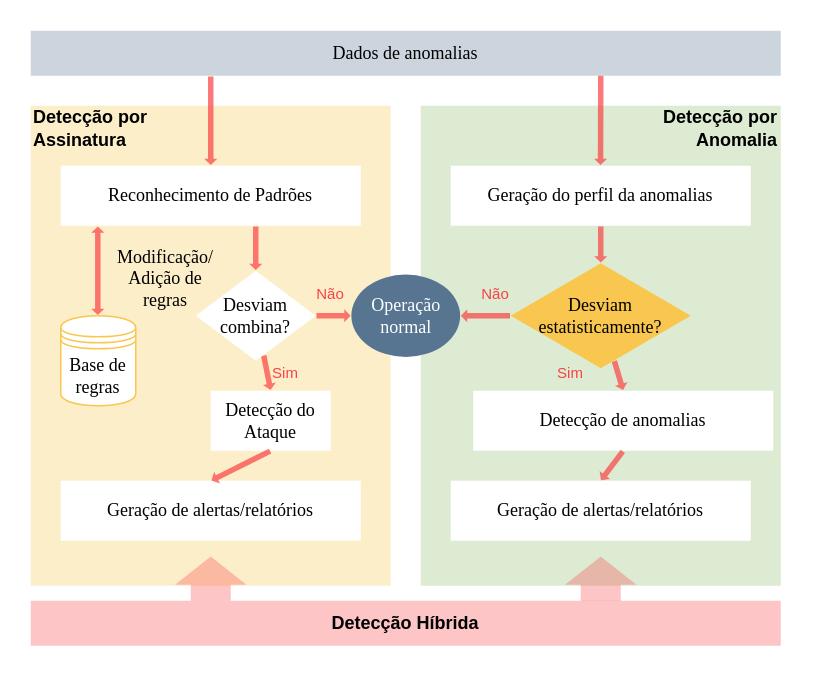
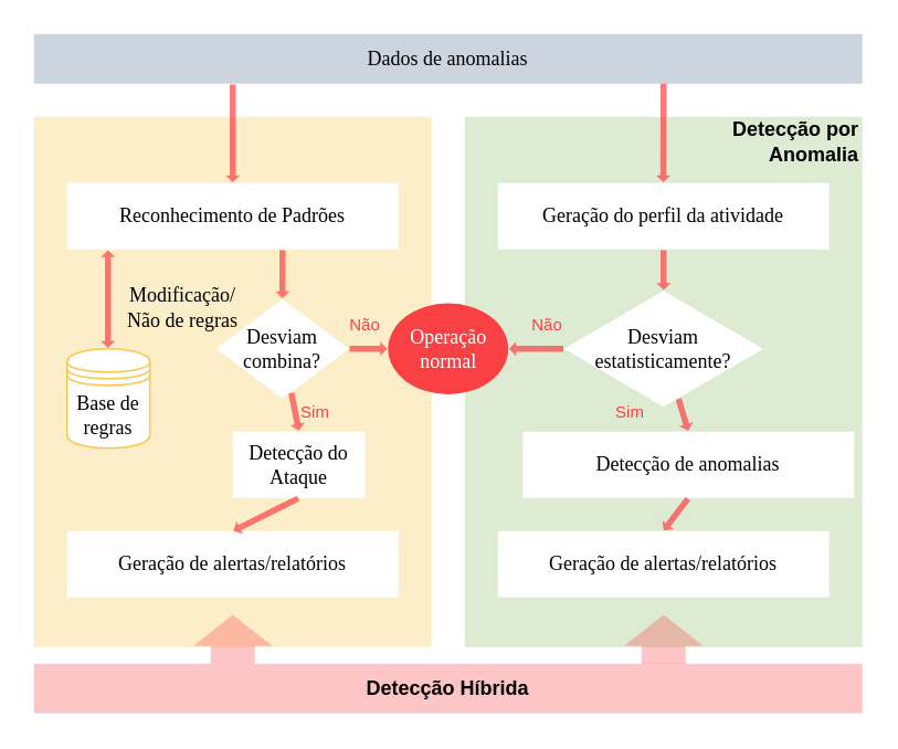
  <mxCell id="0" />
  <mxCell id="1" parent="0" />
  <mxCell id="2" value="&lt;span&gt;&lt;font face=&quot;Garamond&quot;&gt;Dados de anomalias&lt;/font&gt;&lt;/span&gt;" style="rounded=0;whiteSpace=wrap;html=1;strokeColor=none;fillColor=#577590;fillOpacity=30;fontStyle=0" parent="1" vertex="1"><mxGeometry x="20" y="20" width="500" height="30" as="geometry" /></mxCell>
  <mxCell id="3" value="" style="rounded=0;whiteSpace=wrap;html=1;strokeColor=none;fillColor=#F9C74F;fillOpacity=30;" parent="1" vertex="1"><mxGeometry x="20" y="70" width="240" height="320" as="geometry" /></mxCell>
  <mxCell id="4" value="" style="rounded=0;whiteSpace=wrap;html=1;fillColor=#90be6d;strokeColor=none;fillOpacity=30;labelPosition=right;verticalLabelPosition=top;align=left;verticalAlign=bottom;" parent="1" vertex="1"><mxGeometry x="280" y="70" width="240" height="320" as="geometry" /></mxCell>
  <mxCell id="5" value="&lt;b&gt;Detecção por Anomalia&lt;/b&gt;" style="text;html=1;strokeColor=none;fillColor=none;align=right;verticalAlign=middle;whiteSpace=wrap;rounded=0;" parent="1" vertex="1"><mxGeometry x="390" y="70" width="130" height="30" as="geometry" /></mxCell>
- <mxCell id="6" value="&lt;b&gt;Detecção por Assinatura&lt;/b&gt;" style="text;html=1;strokeColor=none;fillColor=none;align=left;verticalAlign=middle;whiteSpace=wrap;rounded=0;" parent="1" vertex="1"><mxGeometry x="20" y="70" width="140" height="30" as="geometry" /></mxCell>
  <mxCell id="7" value="&lt;font face=&quot;Garamond&quot;&gt;Reconhecimento de Padrões&lt;/font&gt;" style="rounded=0;whiteSpace=wrap;html=1;strokeColor=none;" parent="1" vertex="1"><mxGeometry x="40" y="110" width="200" height="40" as="geometry" /></mxCell>
  <mxCell id="8" value="&lt;font face=&quot;Garamond&quot;&gt;Base de regras&lt;/font&gt;" style="shape=datastore;whiteSpace=wrap;html=1;strokeColor=#F9C74F;" parent="1" vertex="1"><mxGeometry x="40" y="210" width="50" height="60" as="geometry" /></mxCell>
  <mxCell id="9" value="" style="shape=flexArrow;endArrow=classic;startArrow=none;html=1;rounded=0;entryX=0.5;entryY=0;entryDx=0;entryDy=0;endWidth=4.105;endSize=1.077;width=3.654;startSize=1.077;startWidth=4.105;strokeColor=none;fillColor=#F94144;fillOpacity=70;startFill=0;" parent="1" target="7" edge="1"><mxGeometry width="100" height="100" relative="1" as="geometry"><mxPoint x="140" y="50" as="sourcePoint" /><mxPoint x="-25" y="489" as="targetPoint" /></mxGeometry></mxCell>
  <mxCell id="10" value="" style="shape=flexArrow;endArrow=classic;startArrow=block;html=1;rounded=0;entryX=0.5;entryY=0;entryDx=0;entryDy=0;endWidth=4.105;endSize=1.077;width=3.654;startSize=1.077;startWidth=4.105;strokeColor=none;fillColor=#F94144;fillOpacity=70;startFill=0;" parent="1" edge="1"><mxGeometry width="100" height="100" relative="1" as="geometry"><mxPoint x="64.71" y="150" as="sourcePoint" /><mxPoint x="64.71" y="210" as="targetPoint" /></mxGeometry></mxCell>
- <mxCell id="11" value="&lt;font face=&quot;Garamond&quot;&gt;Modificação/&lt;br&gt;Adição de regras&lt;/font&gt;" style="text;html=1;strokeColor=none;fillColor=none;align=center;verticalAlign=middle;whiteSpace=wrap;rounded=0;" parent="1" vertex="1"><mxGeometry x="70" y="170" width="80" height="30" as="geometry" /></mxCell>
+ <mxCell id="11" value="&lt;font face=&quot;Garamond&quot;&gt;Modificação/&lt;br&gt;Não de regras&lt;/font&gt;" style="text;html=1;strokeColor=none;fillColor=none;align=center;verticalAlign=middle;whiteSpace=wrap;rounded=0;" parent="1" vertex="1"><mxGeometry x="70" y="170" width="80" height="30" as="geometry" /></mxCell>
  <mxCell id="12" value="" style="shape=flexArrow;endArrow=classic;startArrow=none;html=1;rounded=0;entryX=0.5;entryY=0;entryDx=0;entryDy=0;endWidth=4.105;endSize=1.077;width=3.654;startSize=1.077;startWidth=4.105;strokeColor=none;fillColor=#F94144;fillOpacity=70;startFill=0;" parent="1" source="27" target="13" edge="1"><mxGeometry width="100" height="100" relative="1" as="geometry"><mxPoint x="200" y="150" as="sourcePoint" /><mxPoint x="210" y="210" as="targetPoint" /></mxGeometry></mxCell>
  <mxCell id="13" value="&lt;font face=&quot;Garamond&quot;&gt;Detecção do Ataque&lt;/font&gt;" style="rounded=0;whiteSpace=wrap;html=1;strokeColor=none;" parent="1" vertex="1"><mxGeometry x="140" y="260" width="80" height="40" as="geometry" /></mxCell>
  <mxCell id="14" value="&lt;b style=&quot;border-color: var(--border-color); text-align: left;&quot;&gt;Detecção Híbrida&lt;/b&gt;" style="rounded=0;whiteSpace=wrap;html=1;strokeColor=none;fillColor=#F94144;fillOpacity=30;fontStyle=0" parent="1" vertex="1"><mxGeometry x="20" y="400" width="500" height="30" as="geometry" /></mxCell>
  <mxCell id="15" value="" style="shape=flexArrow;endArrow=classic;html=1;rounded=0;width=26.667;endSize=5.919;strokeColor=none;fillColor=#F94144;fillOpacity=30;exitX=0.24;exitY=0.019;exitDx=0;exitDy=0;exitPerimeter=0;" parent="1" source="14" edge="1"><mxGeometry width="50" height="50" relative="1" as="geometry"><mxPoint x="140" y="410" as="sourcePoint" /><mxPoint x="140" y="370" as="targetPoint" /></mxGeometry></mxCell>
  <mxCell id="16" value="" style="shape=flexArrow;endArrow=classic;html=1;rounded=0;width=26.667;endSize=5.919;strokeColor=none;fillColor=#F94144;fillOpacity=30;exitX=0.76;exitY=0.02;exitDx=0;exitDy=0;exitPerimeter=0;" parent="1" source="14" edge="1"><mxGeometry width="50" height="50" relative="1" as="geometry"><mxPoint x="399.96" y="410" as="sourcePoint" /><mxPoint x="400" y="370" as="targetPoint" /></mxGeometry></mxCell>
  <mxCell id="17" value="&lt;font face=&quot;Garamond&quot;&gt;Geração de alertas/relatórios&lt;/font&gt;" style="rounded=0;whiteSpace=wrap;html=1;strokeColor=none;" parent="1" vertex="1"><mxGeometry x="40" y="320" width="200" height="40" as="geometry" /></mxCell>
  <mxCell id="18" value="&lt;font face=&quot;Garamond&quot;&gt;Geração de alertas/relatórios&lt;/font&gt;" style="rounded=0;whiteSpace=wrap;html=1;strokeColor=none;" parent="1" vertex="1"><mxGeometry x="300" y="320" width="200" height="40" as="geometry" /></mxCell>
- <mxCell id="19" value="&lt;font face=&quot;Garamond&quot;&gt;Geração do perfil da anomalias&lt;/font&gt;" style="rounded=0;whiteSpace=wrap;html=1;strokeColor=none;" parent="1" vertex="1"><mxGeometry x="300" y="110" width="200" height="40" as="geometry" /></mxCell>
+ <mxCell id="19" value="&lt;font face=&quot;Garamond&quot;&gt;Geração do perfil da atividade&lt;/font&gt;" style="rounded=0;whiteSpace=wrap;html=1;strokeColor=none;" parent="1" vertex="1"><mxGeometry x="300" y="110" width="200" height="40" as="geometry" /></mxCell>
  <mxCell id="20" value="" style="shape=flexArrow;endArrow=classic;startArrow=none;html=1;rounded=0;entryX=0.5;entryY=0;entryDx=0;entryDy=0;endWidth=4.105;endSize=1.077;width=3.654;startSize=1.077;startWidth=4.105;strokeColor=none;fillColor=#F94144;fillOpacity=70;startFill=0;exitX=0.5;exitY=1;exitDx=0;exitDy=0;" parent="1" source="13" target="17" edge="1"><mxGeometry width="100" height="100" relative="1" as="geometry"><mxPoint x="-20" y="190" as="sourcePoint" /><mxPoint x="-20" y="260" as="targetPoint" /></mxGeometry></mxCell>
  <mxCell id="21" value="" style="shape=flexArrow;endArrow=classic;startArrow=none;html=1;rounded=0;endWidth=4.105;endSize=1.077;width=3.654;startSize=1.077;startWidth=4.105;strokeColor=none;fillColor=#F94144;fillOpacity=70;startFill=0;entryX=0.5;entryY=0;entryDx=0;entryDy=0;" parent="1" source="29" target="23" edge="1"><mxGeometry width="100" height="100" relative="1" as="geometry"><mxPoint x="400" y="150" as="sourcePoint" /><mxPoint x="400" y="190" as="targetPoint" /></mxGeometry></mxCell>
  <mxCell id="22" value="" style="shape=flexArrow;endArrow=classic;startArrow=none;html=1;rounded=0;entryX=0.5;entryY=0;entryDx=0;entryDy=0;endWidth=4.105;endSize=1.077;width=3.654;startSize=1.077;startWidth=4.105;strokeColor=none;fillColor=#F94144;fillOpacity=70;startFill=0;exitX=0.76;exitY=0.986;exitDx=0;exitDy=0;exitPerimeter=0;" parent="1" source="2" edge="1"><mxGeometry width="100" height="100" relative="1" as="geometry"><mxPoint x="400.14" y="50" as="sourcePoint" /><mxPoint x="399.86" y="110" as="targetPoint" /></mxGeometry></mxCell>
  <mxCell id="23" value="&lt;font face=&quot;Garamond&quot;&gt;Detecção de anomalias&lt;/font&gt;" style="rounded=0;whiteSpace=wrap;html=1;strokeColor=none;" parent="1" vertex="1"><mxGeometry x="315" y="260" width="200" height="40" as="geometry" /></mxCell>
  <mxCell id="24" value="" style="shape=flexArrow;endArrow=classic;startArrow=none;html=1;rounded=0;endWidth=4.105;endSize=1.077;width=3.654;startSize=1.077;startWidth=4.105;strokeColor=none;fillColor=#F94144;fillOpacity=70;startFill=0;entryX=0.5;entryY=0;entryDx=0;entryDy=0;exitX=0.5;exitY=1;exitDx=0;exitDy=0;" parent="1" source="23" edge="1"><mxGeometry width="100" height="100" relative="1" as="geometry"><mxPoint x="400" y="280" as="sourcePoint" /><mxPoint x="399.87" y="320" as="targetPoint" /></mxGeometry></mxCell>
  <mxCell id="25" value="&lt;font face=&quot;Garamond&quot;&gt;&lt;br&gt;&lt;/font&gt;" style="text;html=1;strokeColor=none;fillColor=none;align=center;verticalAlign=middle;whiteSpace=wrap;rounded=0;" parent="1" vertex="1"><mxGeometry x="420" y="160" width="50" height="30" as="geometry" /></mxCell>
  <mxCell id="26" value="" style="shape=flexArrow;endArrow=classic;startArrow=none;html=1;rounded=0;entryX=0.5;entryY=0;entryDx=0;entryDy=0;endWidth=4.105;endSize=1.077;width=3.654;startSize=1.077;startWidth=4.105;strokeColor=none;fillColor=#F94144;fillOpacity=70;startFill=0;" parent="1" target="27" edge="1"><mxGeometry width="100" height="100" relative="1" as="geometry"><mxPoint x="170" y="150" as="sourcePoint" /><mxPoint x="200" y="250" as="targetPoint" /></mxGeometry></mxCell>
  <mxCell id="27" value="&lt;font face=&quot;Garamond&quot;&gt;Desviam combina?&lt;/font&gt;" style="rhombus;whiteSpace=wrap;html=1;fillColor=#FFFFFF;strokeColor=none;" parent="1" vertex="1"><mxGeometry x="130" y="180" width="80" height="60" as="geometry" /></mxCell>
  <mxCell id="28" value="" style="shape=flexArrow;endArrow=classic;startArrow=none;html=1;rounded=0;endWidth=4.105;endSize=1.077;width=3.654;startSize=1.077;startWidth=4.105;strokeColor=none;fillColor=#F94144;fillOpacity=70;startFill=0;entryX=0.5;entryY=0;entryDx=0;entryDy=0;" parent="1" target="29" edge="1"><mxGeometry width="100" height="100" relative="1" as="geometry"><mxPoint x="400" y="150" as="sourcePoint" /><mxPoint x="400" y="260" as="targetPoint" /></mxGeometry></mxCell>
- <mxCell id="29" value="&lt;font face=&quot;Garamond&quot;&gt;Desviam estatisticamente?&lt;/font&gt;" style="rhombus;whiteSpace=wrap;html=1;fillColor=#f9c74f;strokeColor=none;" parent="1" vertex="1"><mxGeometry x="340" y="175" width="120" height="70" as="geometry" /></mxCell>
- <mxCell id="30" value="&lt;font color=&quot;#ffffff&quot; face=&quot;Garamond&quot;&gt;Operação normal&lt;/font&gt;" style="ellipse;whiteSpace=wrap;html=1;strokeColor=none;fillColor=#577590;" parent="1" vertex="1"><mxGeometry x="233.75" y="182.5" width="72.5" height="55" as="geometry" /></mxCell>
+ <mxCell id="29" value="&lt;font face=&quot;Garamond&quot;&gt;Desviam estatisticamente?&lt;/font&gt;" style="rhombus;whiteSpace=wrap;html=1;fillColor=#FFFFFF;strokeColor=none;" parent="1" vertex="1"><mxGeometry x="340" y="175" width="120" height="70" as="geometry" /></mxCell>
+ <mxCell id="30" value="&lt;font color=&quot;#ffffff&quot; face=&quot;Garamond&quot;&gt;Operação normal&lt;/font&gt;" style="ellipse;whiteSpace=wrap;html=1;strokeColor=none;fillColor=#f94144;" parent="1" vertex="1"><mxGeometry x="233.75" y="182.5" width="72.5" height="55" as="geometry" /></mxCell>
  <mxCell id="31" value="" style="shape=flexArrow;endArrow=none;startArrow=block;html=1;rounded=0;entryX=0;entryY=0.5;entryDx=0;entryDy=0;endWidth=4.105;endSize=1.077;width=3.654;startSize=1.077;startWidth=4.105;strokeColor=none;fillColor=#F94144;fillOpacity=70;startFill=0;exitX=1;exitY=0.5;exitDx=0;exitDy=0;endFill=0;" parent="1" source="30" target="29" edge="1"><mxGeometry width="100" height="100" relative="1" as="geometry"><mxPoint x="600" y="220" as="sourcePoint" /><mxPoint x="570" y="240" as="targetPoint" /></mxGeometry></mxCell>
  <mxCell id="32" value="" style="shape=flexArrow;endArrow=classic;startArrow=none;html=1;rounded=0;entryX=0;entryY=0.5;entryDx=0;entryDy=0;endWidth=4.105;endSize=1.077;width=3.654;startSize=1.077;startWidth=4.105;strokeColor=none;fillColor=#F94144;fillOpacity=70;startFill=0;exitX=1;exitY=0.5;exitDx=0;exitDy=0;" parent="1" source="27" target="30" edge="1"><mxGeometry width="100" height="100" relative="1" as="geometry"><mxPoint x="590" y="220" as="sourcePoint" /><mxPoint x="560" y="240" as="targetPoint" /></mxGeometry></mxCell>
  <mxCell id="33" value="&lt;font color=&quot;#f94144&quot; style=&quot;font-size: 10px;&quot;&gt;Sim&lt;/font&gt;" style="text;html=1;strokeColor=none;fillColor=none;align=center;verticalAlign=middle;whiteSpace=wrap;rounded=0;" vertex="1" parent="1"><mxGeometry x="180" y="243" width="20" height="10" as="geometry" /></mxCell>
  <mxCell id="34" value="&lt;font color=&quot;#f94144&quot; style=&quot;font-size: 10px;&quot;&gt;Sim&lt;/font&gt;" style="text;html=1;strokeColor=none;fillColor=none;align=center;verticalAlign=middle;whiteSpace=wrap;rounded=0;" vertex="1" parent="1"><mxGeometry x="370" y="243" width="20" height="10" as="geometry" /></mxCell>
  <mxCell id="35" value="&lt;font color=&quot;#f94144&quot; style=&quot;font-size: 10px;&quot;&gt;Não&lt;/font&gt;" style="text;html=1;strokeColor=none;fillColor=none;align=center;verticalAlign=middle;whiteSpace=wrap;rounded=0;" vertex="1" parent="1"><mxGeometry x="210" y="190" width="20" height="10" as="geometry" /></mxCell>
  <mxCell id="36" value="&lt;font color=&quot;#f94144&quot; style=&quot;font-size: 10px;&quot;&gt;Não&lt;/font&gt;" style="text;html=1;strokeColor=none;fillColor=none;align=center;verticalAlign=middle;whiteSpace=wrap;rounded=0;" vertex="1" parent="1"><mxGeometry x="320" y="190" width="20" height="10" as="geometry" /></mxCell>
